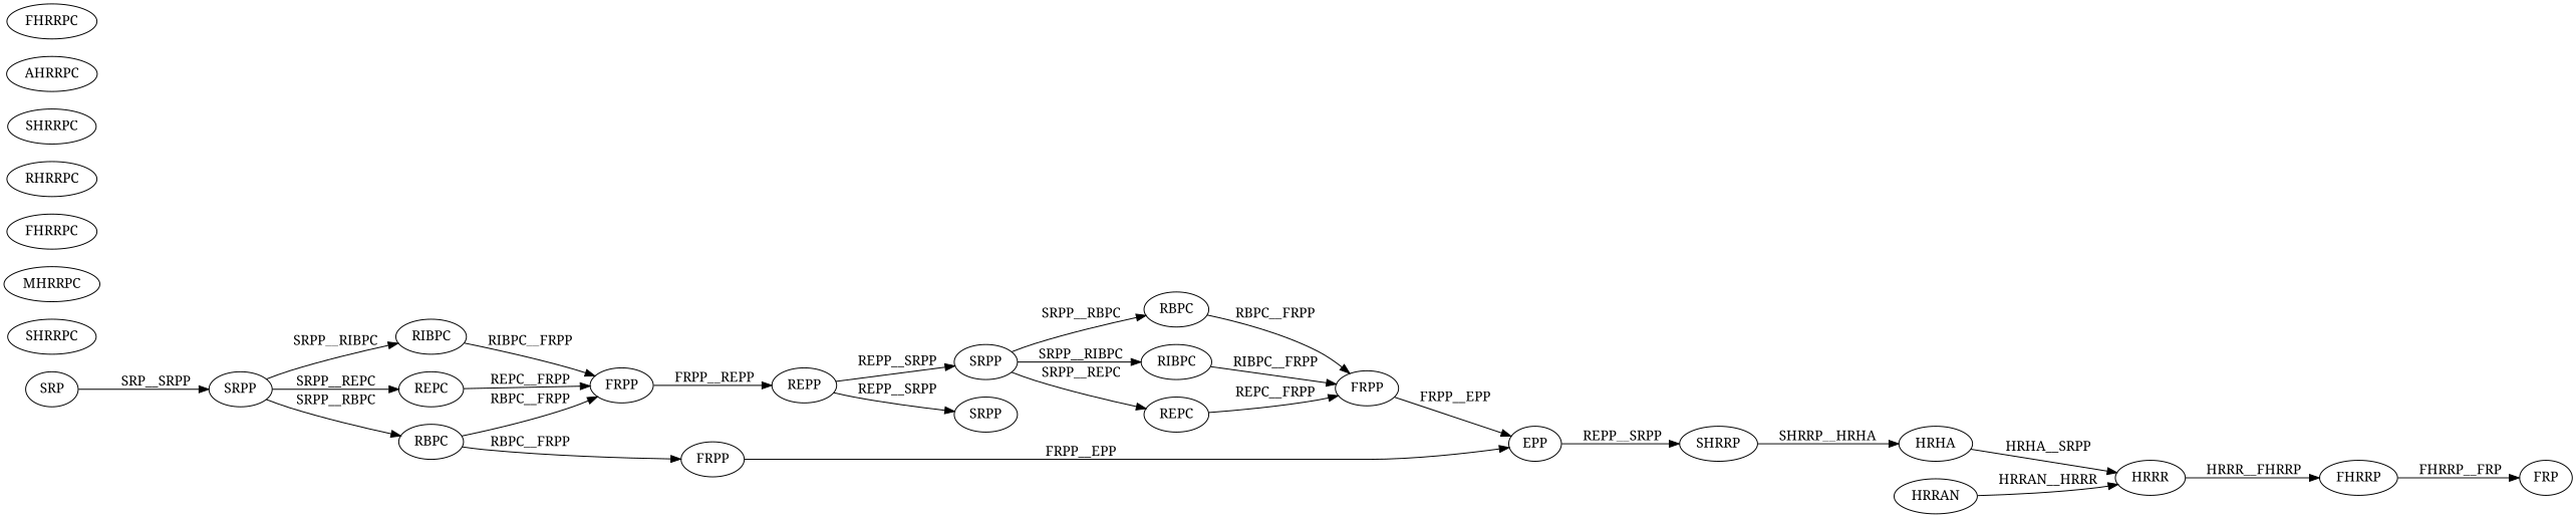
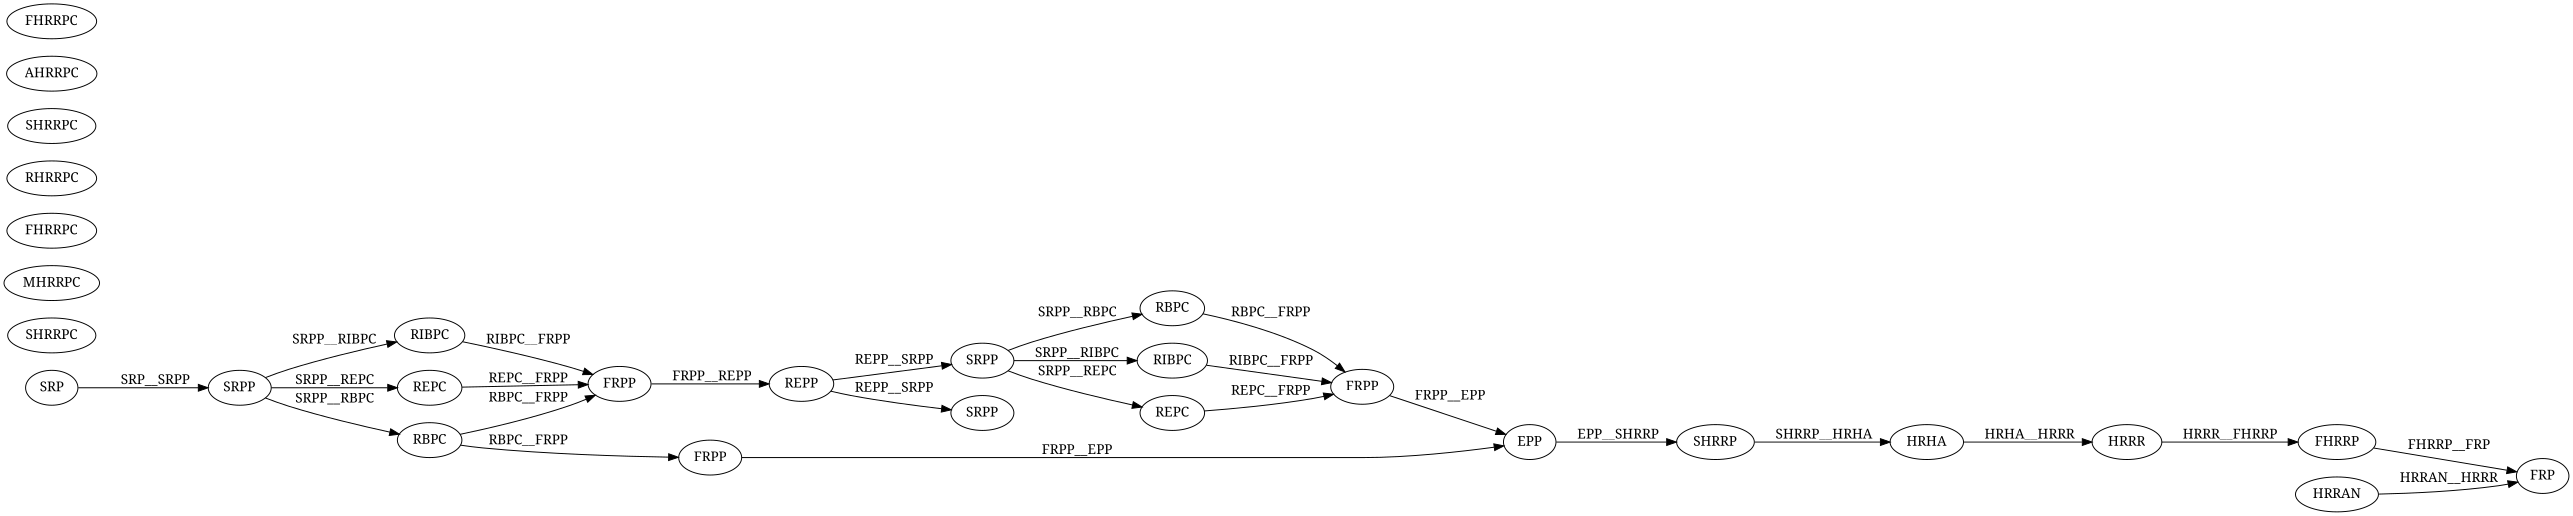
  digraph {
    fontname="Noto Serif"
    rankdir=LR
    node [color=black fontcolor=black fontname="Noto Serif"]
    edge [color=black fontcolor=black fontname="Noto Serif"]
    n1 [label=SRP]
    n2 [label=SRPP]
    n3 [label=RIBPC]
    n4 [label=REPC]
    n5 [label=RBPC]
    n6 [label=FRPP]
    n7 [label=FRPP]
    n8 [label=REPP]
    n9 [label=EPP]
    n10 [label=SRPP]
    n11 [label=SRPP]
    n12 [label=RBPC]
    n13 [label=RIBPC]
    n14 [label=REPC]
    n15 [label=FRPP]
    n16 [label=SHRRP]
    n17 [label=HRHA]
    n18 [label=HRRAN]
    n19 [label=HRRR]
    n20 [label=FHRRP]
    n21 [label=SHRRPC]
    n22 [label=MHRRPC]
    n23 [label=FHRRPC]
    n24 [label=RHRRPC]
    n25 [label=SHRRPC]
    n26 [label=AHRRPC]
    n27 [label=FHRRPC]
    n28 [label=FRP]
    n1 -> n2 [label=" SRP__SRPP"]
    n2 -> n3 [label=" SRPP__RIBPC"]
    n2 -> n4 [label=" SRPP__REPC"]
    n2 -> n5 [label=" SRPP__RBPC"]
    n3 -> n6 [label=" RIBPC__FRPP"]
    n4 -> n6 [label=" REPC__FRPP"]
    n5 -> n6 [label=" RBPC__FRPP"]
    n5 -> n7 [label=" RBPC__FRPP"]
    n6 -> n8 [label=" FRPP__REPP"]
    n7 -> n9 [label=" FRPP__EPP"]
    n8 -> n10 [label=" REPP__SRPP"]
    n8 -> n11 [label=" REPP__SRPP"]
-   n9 -> n16 [label=" REPP__SRPP"]
+   n9 -> n16 [label=" EPP__SHRRP"]
    n10 -> n12 [label=" SRPP__RBPC"]
    n10 -> n13 [label=" SRPP__RIBPC"]
    n10 -> n14 [label=" SRPP__REPC"]
    n12 -> n15 [label=" RBPC__FRPP"]
    n13 -> n15 [label=" RIBPC__FRPP"]
    n14 -> n15 [label=" REPC__FRPP"]
    n15 -> n9 [label=" FRPP__EPP"]
    n16 -> n17 [label=" SHRRP__HRHA"]
-   n17 -> n19 [label=" HRHA__SRPP"]
-   n18 -> n19 [label=" HRRAN__HRRR"]
+   n17 -> n19 [label=" HRHA__HRRR"]
+   n18 -> n28 [label=" HRRAN__HRRR"]
    n19 -> n20 [label=" HRRR__FHRRP"]
    n20 -> n28 [label=" FHRRP__FRP"]
  }
